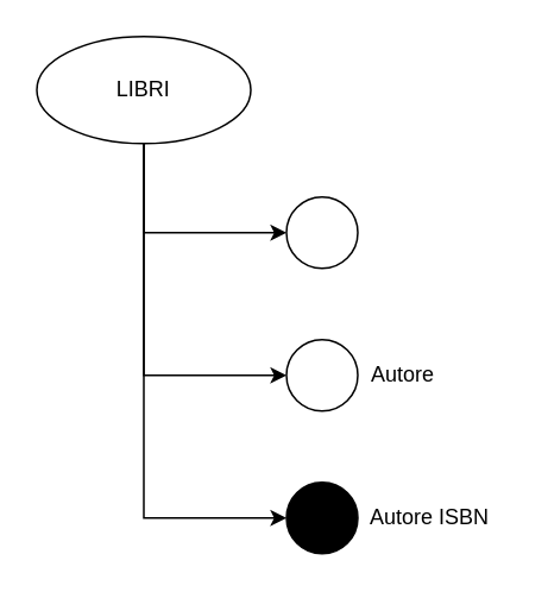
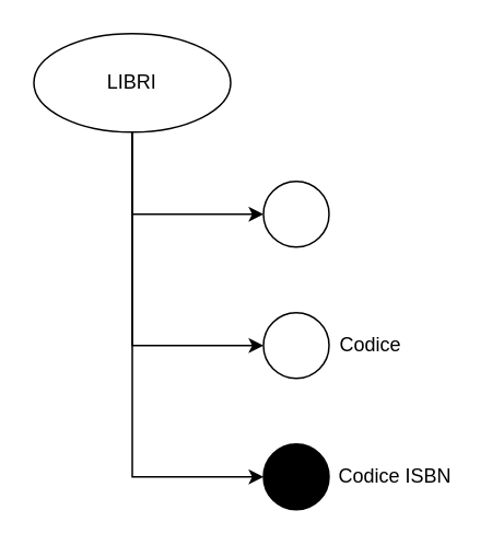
  <mxCell id="0" />
  <mxCell id="1" parent="0" />
  <mxCell id="2" style="edgeStyle=orthogonalEdgeStyle;rounded=0;orthogonalLoop=1;jettySize=auto;html=1;entryX=0;entryY=0.5;entryDx=0;entryDy=0;exitX=0.5;exitY=1;exitDx=0;exitDy=0;" edge="1" parent="1" source="4" target="7"><mxGeometry relative="1" as="geometry"><mxPoint x="80" y="220" as="targetPoint" /></mxGeometry></mxCell>
  <mxCell id="3" style="edgeStyle=orthogonalEdgeStyle;rounded=0;orthogonalLoop=1;jettySize=auto;html=1;entryX=0;entryY=0.5;entryDx=0;entryDy=0;exitX=0.5;exitY=1;exitDx=0;exitDy=0;" edge="1" parent="1" source="4" target="8"><mxGeometry relative="1" as="geometry"><mxPoint x="80" y="280" as="targetPoint" /></mxGeometry></mxCell>
  <mxCell id="4" value="LIBRI" style="ellipse;whiteSpace=wrap;html=1;" vertex="1" parent="1"><mxGeometry x="20" y="20" width="120" height="60" as="geometry" /></mxCell>
  <mxCell id="5" value="" style="endArrow=classic;html=1;rounded=0;exitX=0.5;exitY=1;exitDx=0;exitDy=0;entryX=0;entryY=0.5;entryDx=0;entryDy=0;" edge="1" parent="1" source="4" target="6"><mxGeometry width="50" height="50" relative="1" as="geometry"><mxPoint x="110" y="340" as="sourcePoint" /><mxPoint x="80" y="160" as="targetPoint" /><Array as="points"><mxPoint x="80" y="130" /></Array></mxGeometry></mxCell>
  <mxCell id="6" value="" style="ellipse;whiteSpace=wrap;html=1;aspect=fixed;" vertex="1" parent="1"><mxGeometry x="160" y="110" width="40" height="40" as="geometry" /></mxCell>
  <mxCell id="7" value="" style="ellipse;whiteSpace=wrap;html=1;aspect=fixed;" vertex="1" parent="1"><mxGeometry x="160" y="190" width="40" height="40" as="geometry" /></mxCell>
  <mxCell id="8" value="" style="ellipse;whiteSpace=wrap;html=1;aspect=fixed;fillColor=#000000;" vertex="1" parent="1"><mxGeometry x="160" y="270" width="40" height="40" as="geometry" /></mxCell>
- <mxCell id="9" value="Autore" style="text;html=1;align=center;verticalAlign=middle;resizable=0;points=[];autosize=1;strokeColor=none;fillColor=none;" vertex="1" parent="1"><mxGeometry x="195" y="195" width="60" height="30" as="geometry" /></mxCell>
- <mxCell id="10" value="Autore ISBN" style="text;html=1;align=center;verticalAlign=middle;resizable=0;points=[];autosize=1;strokeColor=none;fillColor=none;" vertex="1" parent="1"><mxGeometry x="195" y="275" width="90" height="30" as="geometry" /></mxCell>
+ <mxCell id="9" value="Codice" style="text;html=1;align=center;verticalAlign=middle;resizable=0;points=[];autosize=1;strokeColor=none;fillColor=none;" vertex="1" parent="1"><mxGeometry x="195" y="195" width="60" height="30" as="geometry" /></mxCell>
+ <mxCell id="10" value="Codice ISBN" style="text;html=1;align=center;verticalAlign=middle;resizable=0;points=[];autosize=1;strokeColor=none;fillColor=none;" vertex="1" parent="1"><mxGeometry x="195" y="275" width="90" height="30" as="geometry" /></mxCell>
